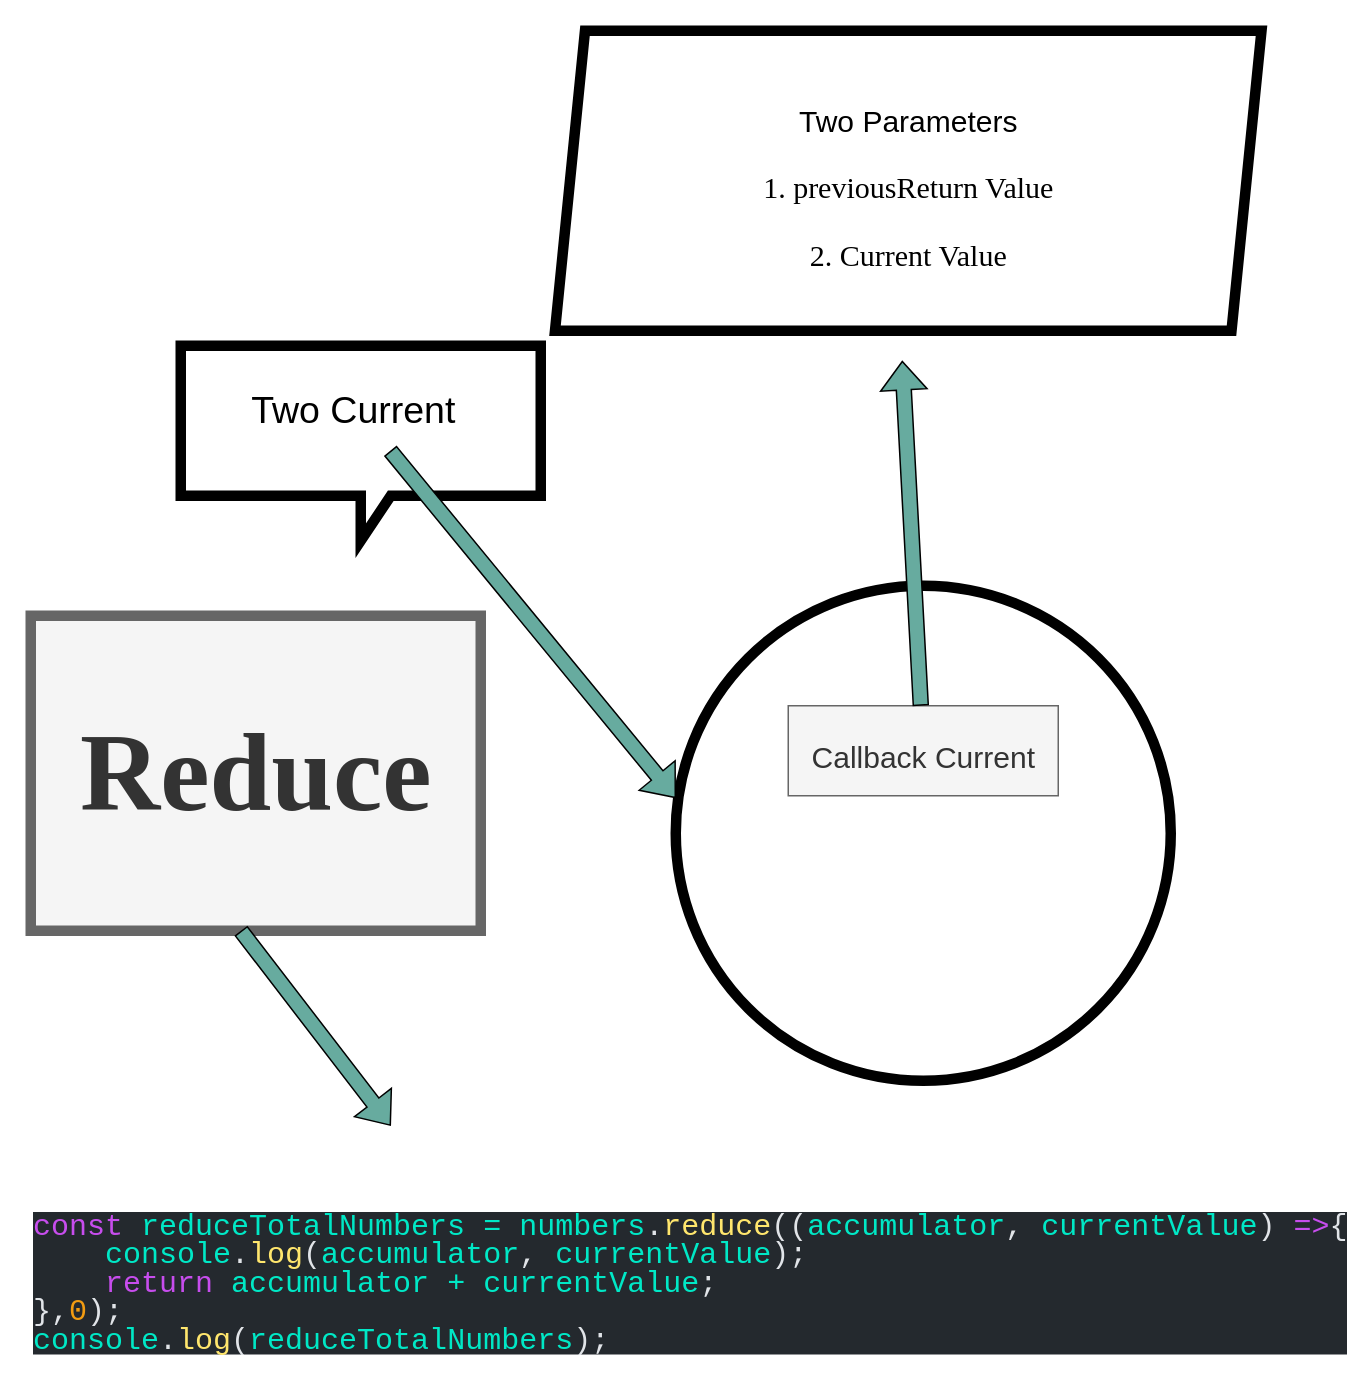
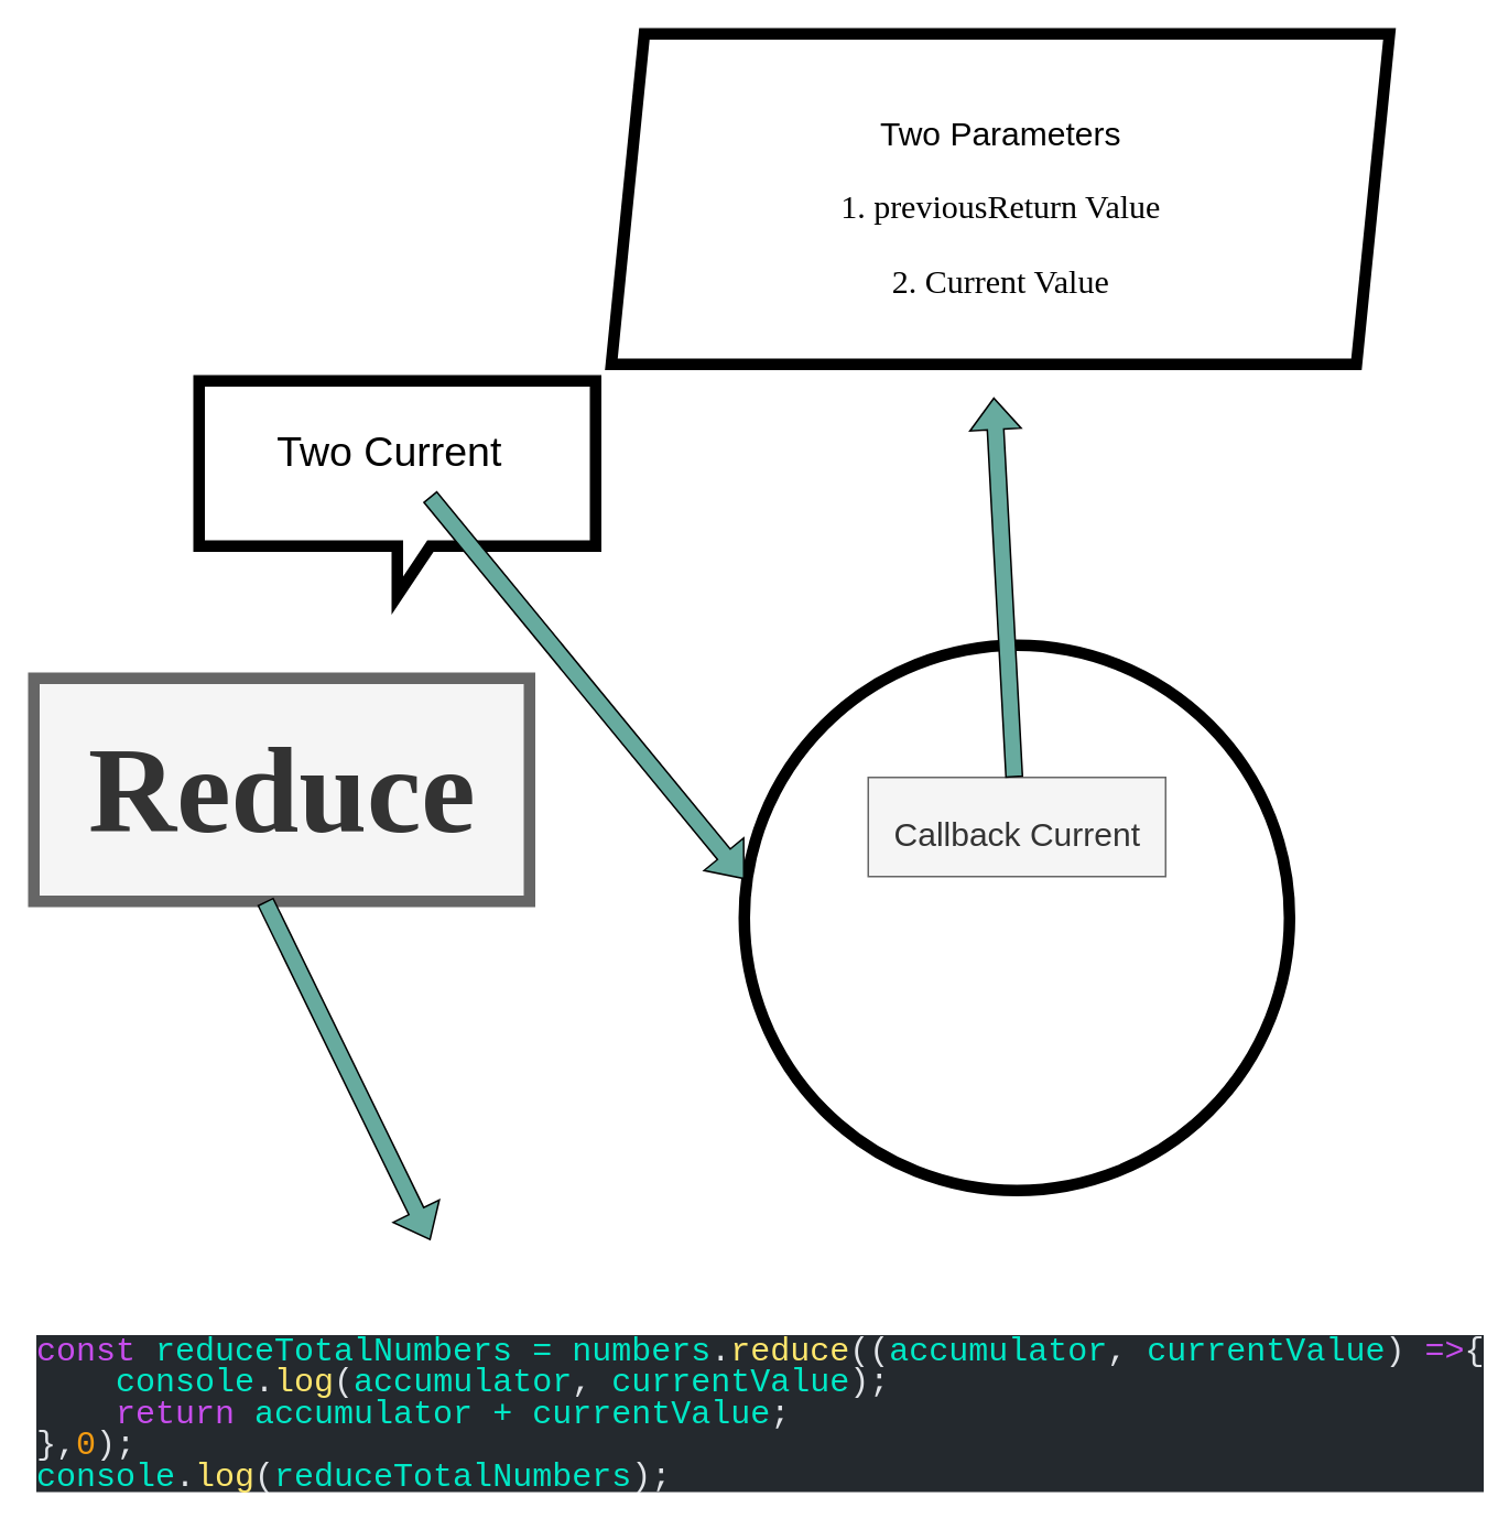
  <mxCell id="0" />
  <mxCell id="1" parent="0" />
- <mxCell id="2" value="&lt;h1&gt;&lt;font face=&quot;Tahoma&quot;&gt;Reduce&lt;/font&gt;&lt;/h1&gt;" style="text;html=1;resizable=0;autosize=1;align=center;verticalAlign=middle;points=[];rounded=0;strokeWidth=7;fontSize=37;fillColor=#f5f5f5;fontColor=#333333;strokeColor=#666666;" vertex="1" parent="1"><mxGeometry x="20" y="410" width="300" height="210" as="geometry" /></mxCell>
+ <mxCell id="2" value="&lt;h1&gt;&lt;font face=&quot;Tahoma&quot;&gt;Reduce&lt;/font&gt;&lt;/h1&gt;" style="text;html=1;resizable=0;autosize=1;align=center;verticalAlign=middle;points=[];rounded=0;strokeWidth=7;fontSize=37;fillColor=#f5f5f5;fontColor=#333333;strokeColor=#666666;" vertex="1" parent="1"><mxGeometry x="20" y="410" width="300" height="135" as="geometry" /></mxCell>
  <mxCell id="3" value="" style="shape=callout;whiteSpace=wrap;html=1;perimeter=calloutPerimeter;strokeWidth=7;fontSize=37;" vertex="1" parent="1"><mxGeometry x="120" y="230" width="240" height="130" as="geometry" /></mxCell>
  <mxCell id="4" value="&lt;font style=&quot;font-size: 25px;&quot;&gt;Two Current&lt;/font&gt;" style="text;html=1;resizable=0;autosize=1;align=center;verticalAlign=middle;points=[];fillColor=none;strokeColor=none;rounded=0;strokeWidth=7;fontSize=37;" vertex="1" parent="1"><mxGeometry x="130" y="240" width="210" height="60" as="geometry" /></mxCell>
  <mxCell id="5" value="" style="ellipse;whiteSpace=wrap;html=1;aspect=fixed;strokeWidth=7;fontSize=37;" vertex="1" parent="1"><mxGeometry x="450" y="390" width="330" height="330" as="geometry" /></mxCell>
  <mxCell id="6" value="" style="shape=flexArrow;endArrow=classic;html=1;rounded=0;fontSize=37;entryX=0;entryY=0.429;entryDx=0;entryDy=0;entryPerimeter=0;fillColor=#67AB9F;" edge="1" parent="1" source="4" target="5"><mxGeometry width="50" height="50" relative="1" as="geometry"><mxPoint x="380" y="500" as="sourcePoint" /><mxPoint x="430" y="450" as="targetPoint" /></mxGeometry></mxCell>
  <mxCell id="7" value="&lt;font style=&quot;font-size: 20px;&quot;&gt;Callback Current&lt;br&gt;&lt;/font&gt;" style="text;html=1;align=center;verticalAlign=middle;resizable=0;points=[];autosize=1;strokeColor=#666666;fillColor=#f5f5f5;fontSize=37;fontColor=#333333;" vertex="1" parent="1"><mxGeometry x="525" y="470" width="180" height="60" as="geometry" /></mxCell>
  <mxCell id="8" value="" style="shape=flexArrow;endArrow=classic;html=1;rounded=0;fontSize=20;fillColor=#67AB9F;" edge="1" parent="1" source="7"><mxGeometry width="50" height="50" relative="1" as="geometry"><mxPoint x="670" y="330" as="sourcePoint" /><mxPoint x="601" y="240" as="targetPoint" /></mxGeometry></mxCell>
  <mxCell id="9" value="" style="shape=parallelogram;perimeter=parallelogramPerimeter;whiteSpace=wrap;html=1;fixedSize=1;strokeWidth=7;fontSize=20;" vertex="1" parent="1"><mxGeometry x="369.5" y="20" width="471" height="200" as="geometry" /></mxCell>
  <mxCell id="10" value="&lt;div&gt;&lt;font style=&quot;font-size: 20px;&quot;&gt;Two Parameters&lt;/font&gt;&lt;/div&gt;&lt;div&gt;&lt;font style=&quot;font-size: 20px;&quot; face=&quot;Comic Sans MS&quot;&gt;1. previousReturn Value&lt;/font&gt;&lt;/div&gt;&lt;div&gt;&lt;font style=&quot;font-size: 20px;&quot;&gt;&lt;font face=&quot;Comic Sans MS&quot;&gt;2. Current Value&lt;/font&gt;&lt;br&gt;&lt;/font&gt;&lt;/div&gt;" style="text;html=1;align=center;verticalAlign=middle;resizable=0;points=[];autosize=1;strokeColor=none;fillColor=none;fontSize=37;" vertex="1" parent="1"><mxGeometry x="485" y="45" width="240" height="150" as="geometry" /></mxCell>
  <mxCell id="11" value="" style="shape=flexArrow;endArrow=classic;html=1;rounded=0;fontFamily=Comic Sans MS;fontSize=25;fillColor=#67AB9F;exitX=0.467;exitY=1;exitDx=0;exitDy=0;exitPerimeter=0;" edge="1" parent="1" source="2"><mxGeometry width="50" height="50" relative="1" as="geometry"><mxPoint x="410" y="730" as="sourcePoint" /><mxPoint x="260" y="750" as="targetPoint" /></mxGeometry></mxCell>
  <mxCell id="12" value="&lt;div style=&quot;color: rgb(225, 228, 232); background-color: rgb(36, 41, 46); font-family: Consolas, &amp;quot;Courier New&amp;quot;, monospace; font-weight: normal; font-size: 20px; line-height: 19px;&quot; align=&quot;left&quot;&gt;&lt;div&gt;&lt;span style=&quot;color: #c74ded;&quot;&gt;const&lt;/span&gt;&lt;span style=&quot;color: #e1e4e8;&quot;&gt; &lt;/span&gt;&lt;span style=&quot;color: #00e8c6;&quot;&gt;reduceTotalNumbers&lt;/span&gt;&lt;span style=&quot;color: #e1e4e8;&quot;&gt; &lt;/span&gt;&lt;span style=&quot;color: #00e8c6;&quot;&gt;=&lt;/span&gt;&lt;span style=&quot;color: #e1e4e8;&quot;&gt; &lt;/span&gt;&lt;span style=&quot;color: #00e8c6;&quot;&gt;numbers&lt;/span&gt;&lt;span style=&quot;color: #e1e4e8;&quot;&gt;.&lt;/span&gt;&lt;span style=&quot;color: #ffe66d;&quot;&gt;reduce&lt;/span&gt;&lt;span style=&quot;color: #e1e4e8;&quot;&gt;((&lt;/span&gt;&lt;span style=&quot;color: #00e8c6;&quot;&gt;accumulator&lt;/span&gt;&lt;span style=&quot;color: #e1e4e8;&quot;&gt;, &lt;/span&gt;&lt;span style=&quot;color: #00e8c6;&quot;&gt;currentValue&lt;/span&gt;&lt;span style=&quot;color: #e1e4e8;&quot;&gt;) &lt;/span&gt;&lt;span style=&quot;color: #c74ded;&quot;&gt;=&amp;gt;&lt;/span&gt;&lt;span style=&quot;color: #e1e4e8;&quot;&gt;{&lt;/span&gt;&lt;/div&gt;&lt;div&gt;&lt;span style=&quot;color: #e1e4e8;&quot;&gt;&amp;nbsp; &amp;nbsp; &lt;/span&gt;&lt;span style=&quot;color: #00e8c6;&quot;&gt;console&lt;/span&gt;&lt;span style=&quot;color: #e1e4e8;&quot;&gt;.&lt;/span&gt;&lt;span style=&quot;color: #ffe66d;&quot;&gt;log&lt;/span&gt;&lt;span style=&quot;color: #e1e4e8;&quot;&gt;(&lt;/span&gt;&lt;span style=&quot;color: #00e8c6;&quot;&gt;accumulator&lt;/span&gt;&lt;span style=&quot;color: #e1e4e8;&quot;&gt;, &lt;/span&gt;&lt;span style=&quot;color: #00e8c6;&quot;&gt;currentValue&lt;/span&gt;&lt;span style=&quot;color: #e1e4e8;&quot;&gt;);&lt;/span&gt;&lt;/div&gt;&lt;div&gt;&lt;span style=&quot;color: #e1e4e8;&quot;&gt;&amp;nbsp; &amp;nbsp; &lt;/span&gt;&lt;span style=&quot;color: #c74ded;&quot;&gt;return&lt;/span&gt;&lt;span style=&quot;color: #e1e4e8;&quot;&gt; &lt;/span&gt;&lt;span style=&quot;color: #00e8c6;&quot;&gt;accumulator&lt;/span&gt;&lt;span style=&quot;color: #e1e4e8;&quot;&gt; &lt;/span&gt;&lt;span style=&quot;color: #00e8c6;&quot;&gt;+&lt;/span&gt;&lt;span style=&quot;color: #e1e4e8;&quot;&gt; &lt;/span&gt;&lt;span style=&quot;color: #00e8c6;&quot;&gt;currentValue&lt;/span&gt;&lt;span style=&quot;color: #e1e4e8;&quot;&gt;;&lt;/span&gt;&lt;/div&gt;&lt;div&gt;&lt;span style=&quot;color: #e1e4e8;&quot;&gt;},&lt;/span&gt;&lt;span style=&quot;color: #f39c12;&quot;&gt;0&lt;/span&gt;&lt;span style=&quot;color: #e1e4e8;&quot;&gt;);&lt;/span&gt;&lt;/div&gt;&lt;div&gt;&lt;span style=&quot;color: #00e8c6;&quot;&gt;console&lt;/span&gt;&lt;span style=&quot;color: #e1e4e8;&quot;&gt;.&lt;/span&gt;&lt;span style=&quot;color: #ffe66d;&quot;&gt;log&lt;/span&gt;&lt;span style=&quot;color: #e1e4e8;&quot;&gt;(&lt;/span&gt;&lt;span style=&quot;color: #00e8c6;&quot;&gt;reduceTotalNumbers&lt;/span&gt;&lt;span style=&quot;color: #e1e4e8;&quot;&gt;);&lt;/span&gt;&lt;/div&gt;&lt;/div&gt;" style="text;html=1;align=left;verticalAlign=middle;resizable=0;points=[];autosize=1;strokeColor=none;fillColor=none;fontSize=25;fontFamily=Comic Sans MS;" vertex="1" parent="1"><mxGeometry x="20" y="800" width="830" height="110" as="geometry" /></mxCell>
